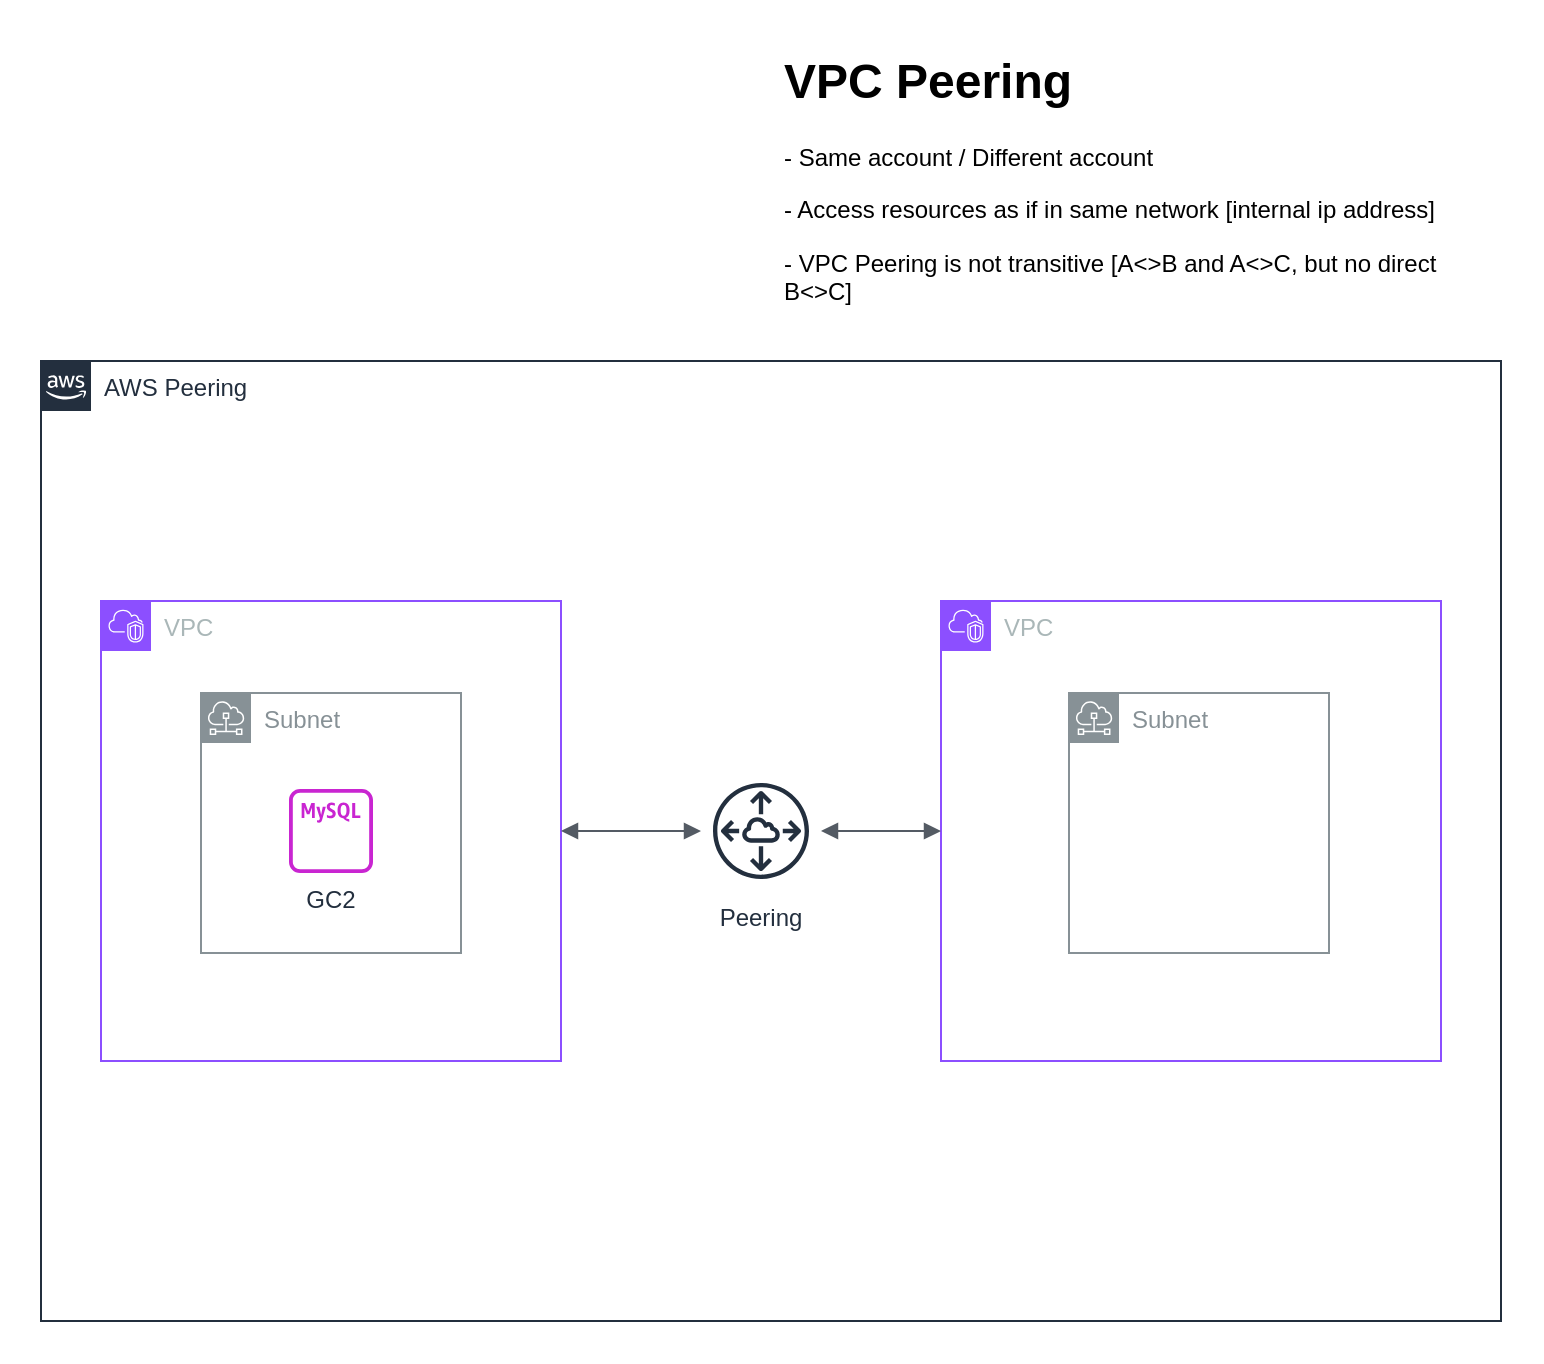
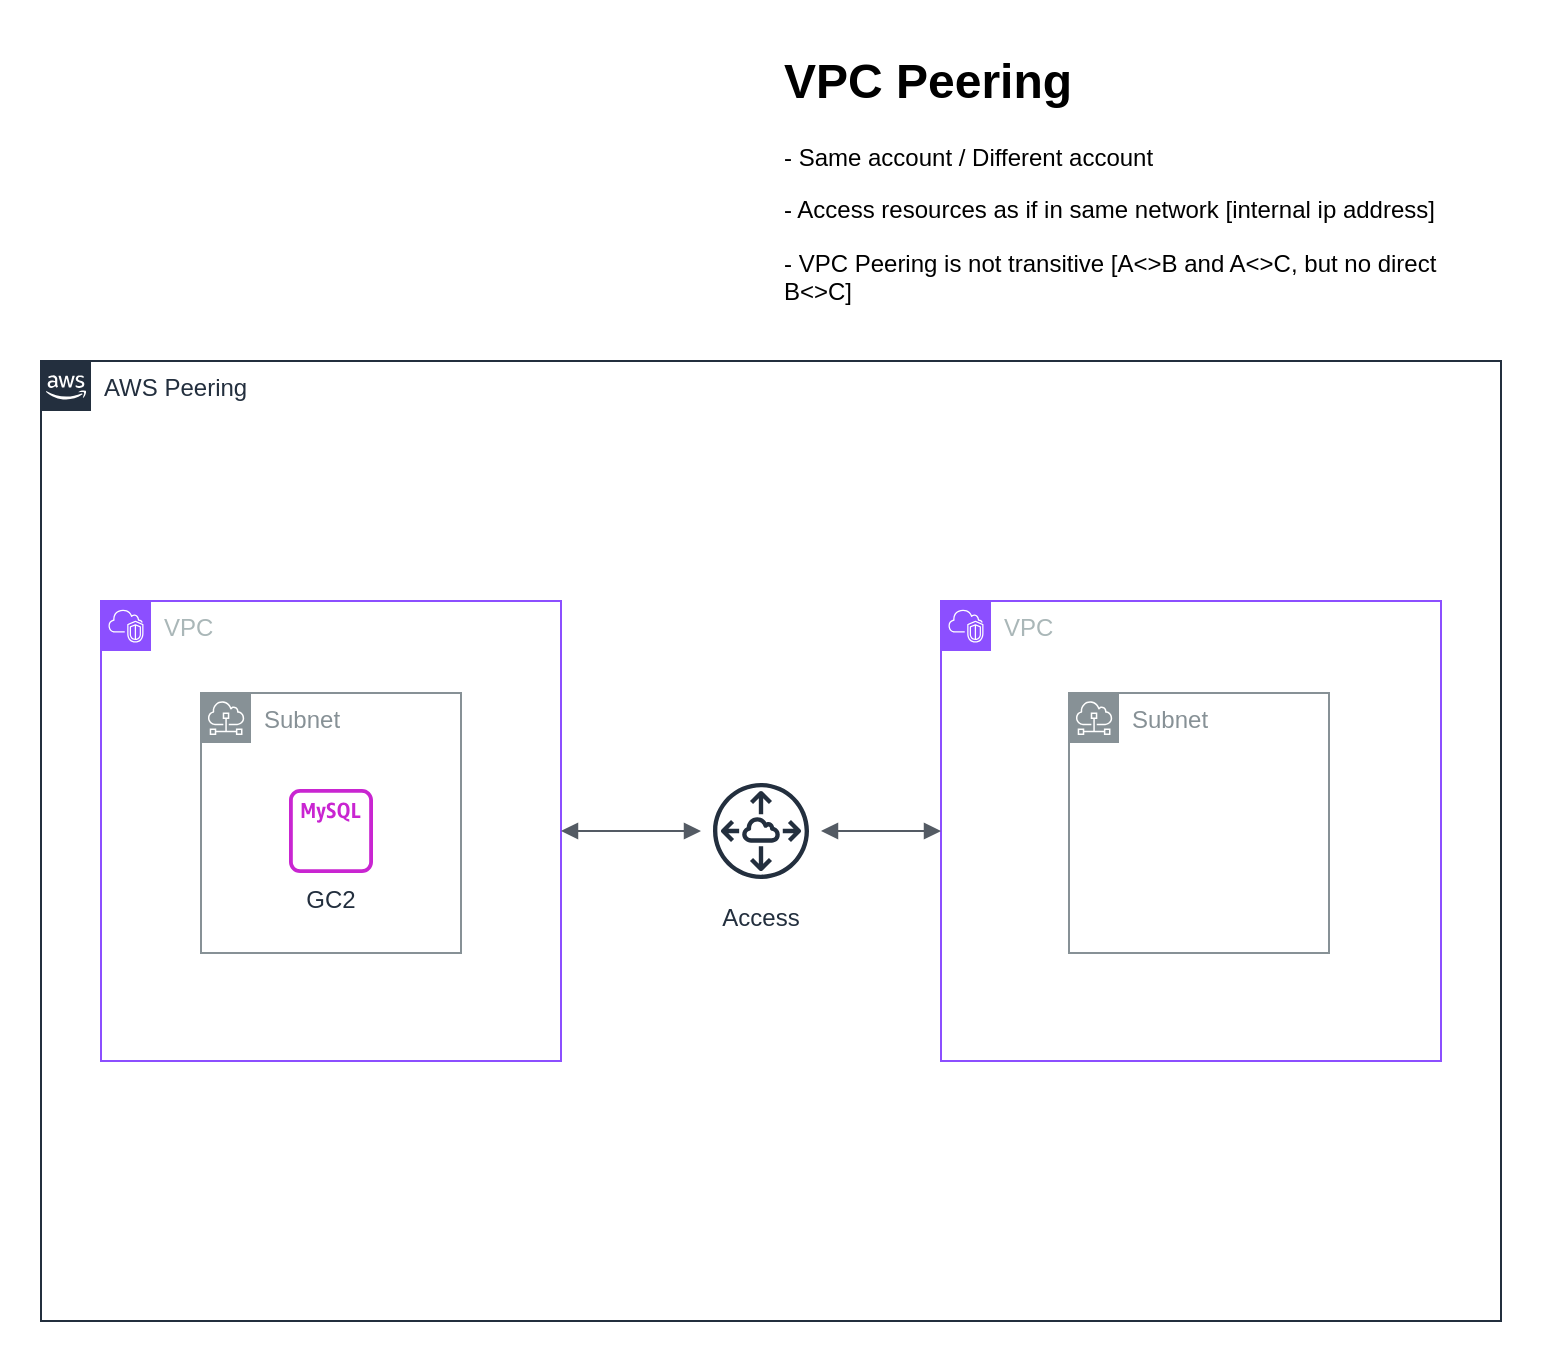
  <mxCell id="0" />
  <mxCell id="1" parent="0" />
  <mxCell id="2" value="AWS Peering" style="points=[[0,0],[0.25,0],[0.5,0],[0.75,0],[1,0],[1,0.25],[1,0.5],[1,0.75],[1,1],[0.75,1],[0.5,1],[0.25,1],[0,1],[0,0.75],[0,0.5],[0,0.25]];outlineConnect=0;gradientColor=none;html=1;whiteSpace=wrap;fontSize=12;fontStyle=0;container=1;pointerEvents=0;collapsible=0;recursiveResize=0;shape=mxgraph.aws4.group;grIcon=mxgraph.aws4.group_aws_cloud_alt;strokeColor=#232F3E;fillColor=none;verticalAlign=top;align=left;spacingLeft=30;fontColor=#232F3E;dashed=0;" vertex="1" parent="1"><mxGeometry x="20" y="180" width="730" height="480" as="geometry" /></mxCell>
  <mxCell id="3" value="VPC" style="points=[[0,0],[0.25,0],[0.5,0],[0.75,0],[1,0],[1,0.25],[1,0.5],[1,0.75],[1,1],[0.75,1],[0.5,1],[0.25,1],[0,1],[0,0.75],[0,0.5],[0,0.25]];outlineConnect=0;gradientColor=none;html=1;whiteSpace=wrap;fontSize=12;fontStyle=0;container=1;pointerEvents=0;collapsible=0;recursiveResize=0;shape=mxgraph.aws4.group;grIcon=mxgraph.aws4.group_vpc2;strokeColor=#8C4FFF;fillColor=none;verticalAlign=top;align=left;spacingLeft=30;fontColor=#AAB7B8;dashed=0;" vertex="1" parent="2"><mxGeometry x="30" y="120" width="230" height="230" as="geometry" /></mxCell>
  <mxCell id="4" value="Subnet" style="sketch=0;outlineConnect=0;gradientColor=none;html=1;whiteSpace=wrap;fontSize=12;fontStyle=0;shape=mxgraph.aws4.group;grIcon=mxgraph.aws4.group_subnet;strokeColor=#879196;fillColor=none;verticalAlign=top;align=left;spacingLeft=30;fontColor=#879196;dashed=0;" vertex="1" parent="3"><mxGeometry x="50" y="46" width="130" height="130" as="geometry" /></mxCell>
  <mxCell id="5" value="GC2" style="sketch=0;outlineConnect=0;fontColor=#232F3E;gradientColor=none;fillColor=#C925D1;strokeColor=none;dashed=0;verticalLabelPosition=bottom;verticalAlign=top;align=center;html=1;fontSize=12;fontStyle=0;aspect=fixed;pointerEvents=1;shape=mxgraph.aws4.rds_mysql_instance_alt;" vertex="1" parent="3"><mxGeometry x="94" y="94" width="42" height="42" as="geometry" /></mxCell>
  <mxCell id="6" value="VPC" style="points=[[0,0],[0.25,0],[0.5,0],[0.75,0],[1,0],[1,0.25],[1,0.5],[1,0.75],[1,1],[0.75,1],[0.5,1],[0.25,1],[0,1],[0,0.75],[0,0.5],[0,0.25]];outlineConnect=0;gradientColor=none;html=1;whiteSpace=wrap;fontSize=12;fontStyle=0;container=1;pointerEvents=0;collapsible=0;recursiveResize=0;shape=mxgraph.aws4.group;grIcon=mxgraph.aws4.group_vpc2;strokeColor=#8C4FFF;fillColor=none;verticalAlign=top;align=left;spacingLeft=30;fontColor=#AAB7B8;dashed=0;" vertex="1" parent="2"><mxGeometry x="450" y="120" width="250" height="230" as="geometry" /></mxCell>
  <mxCell id="7" value="Subnet" style="sketch=0;outlineConnect=0;gradientColor=none;html=1;whiteSpace=wrap;fontSize=12;fontStyle=0;shape=mxgraph.aws4.group;grIcon=mxgraph.aws4.group_subnet;strokeColor=#879196;fillColor=none;verticalAlign=top;align=left;spacingLeft=30;fontColor=#879196;dashed=0;" vertex="1" parent="6"><mxGeometry x="64" y="46" width="130" height="130" as="geometry" /></mxCell>
- <mxCell id="8" value="Peering" style="sketch=0;outlineConnect=0;fontColor=#232F3E;gradientColor=none;strokeColor=#232F3E;fillColor=#ffffff;dashed=0;verticalLabelPosition=bottom;verticalAlign=top;align=center;html=1;fontSize=12;fontStyle=0;aspect=fixed;shape=mxgraph.aws4.resourceIcon;resIcon=mxgraph.aws4.peering;" vertex="1" parent="2"><mxGeometry x="330" y="205" width="60" height="60" as="geometry" /></mxCell>
+ <mxCell id="8" value="Access" style="sketch=0;outlineConnect=0;fontColor=#232F3E;gradientColor=none;strokeColor=#232F3E;fillColor=#ffffff;dashed=0;verticalLabelPosition=bottom;verticalAlign=top;align=center;html=1;fontSize=12;fontStyle=0;aspect=fixed;shape=mxgraph.aws4.resourceIcon;resIcon=mxgraph.aws4.peering;" vertex="1" parent="2"><mxGeometry x="330" y="205" width="60" height="60" as="geometry" /></mxCell>
  <mxCell id="9" value="" style="edgeStyle=orthogonalEdgeStyle;html=1;endArrow=block;elbow=vertical;startArrow=block;startFill=1;endFill=1;strokeColor=#545B64;rounded=0;exitX=1;exitY=0.5;exitDx=0;exitDy=0;" edge="1" parent="2" source="3" target="8"><mxGeometry width="100" relative="1" as="geometry"><mxPoint x="250" y="234.5" as="sourcePoint" /><mxPoint x="330" y="235" as="targetPoint" /><Array as="points" /></mxGeometry></mxCell>
  <mxCell id="10" value="" style="edgeStyle=orthogonalEdgeStyle;html=1;endArrow=block;elbow=vertical;startArrow=block;startFill=1;endFill=1;strokeColor=#545B64;rounded=0;entryX=0;entryY=0.5;entryDx=0;entryDy=0;" edge="1" parent="2" source="8" target="6"><mxGeometry width="100" relative="1" as="geometry"><mxPoint x="388" y="235" as="sourcePoint" /><mxPoint x="440" y="235" as="targetPoint" /><Array as="points" /></mxGeometry></mxCell>
  <mxCell id="11" value="&lt;h1 style=&quot;margin-top: 0px;&quot;&gt;VPC Peering&lt;/h1&gt;&lt;p&gt;- Same account /&amp;nbsp;&lt;span style=&quot;background-color: transparent; color: light-dark(rgb(0, 0, 0), rgb(255, 255, 255));&quot;&gt;Different account&lt;/span&gt;&lt;/p&gt;&lt;p&gt;- Access resources as if in same network [internal ip address]&lt;/p&gt;&lt;p&gt;- VPC Peering is not transitive [A&amp;lt;&amp;gt;B and A&amp;lt;&amp;gt;C, but no direct B&amp;lt;&amp;gt;C]&lt;/p&gt;" style="text;html=1;whiteSpace=wrap;overflow=hidden;rounded=0;" vertex="1" parent="1"><mxGeometry x="390" y="20" width="350" height="130" as="geometry" /></mxCell>
